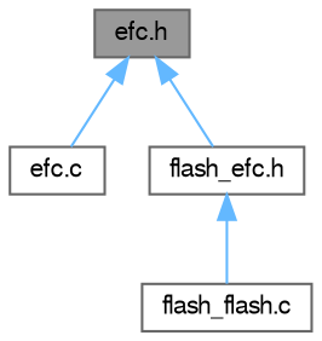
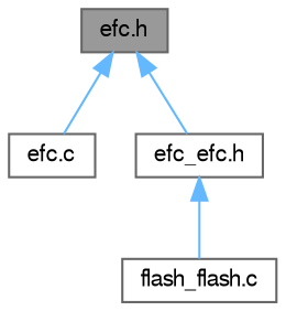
  digraph {
    node [color=grey40 fillcolor=white fontname=FreeSans fontsize=10 shape=box style=filled]
    edge [color=steelblue1 dir=back fontname=FreeSans fontsize=10 labelfontname=FreeSans labelfontsize=10 style=solid]
    n1 [color=gray40 fillcolor=grey60 fontcolor=black height=0.2 label="efc.h" width=0.4]
    n2 [height=0.2 label="efc.c" width=0.4]
-   n3 [height=0.2 label="flash_efc.h" width=0.4]
+   n3 [height=0.2 label="efc_efc.h" width=0.4]
    n4 [height=0.2 label="flash_flash.c" width=0.4]
    n1 -> n2
    n1 -> n3
    n3 -> n4
  }
